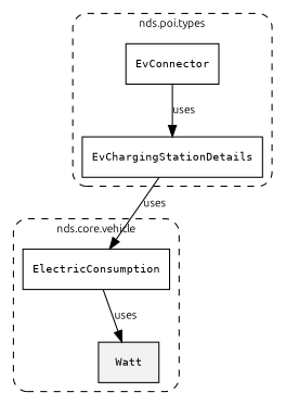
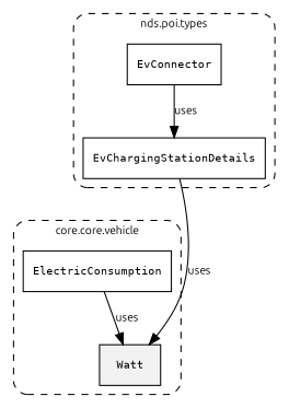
  digraph {
    fontname=Ubuntu
    fontsize=10
    rankdir=TB
    node [fontname=Ubuntu fontsize=10 shape=box]
    edge [fontname=Ubuntu fontsize=10]
    n1 [fillcolor="#0000000D" label=<<font face="monospace"><table align="center" border="0" cellspacing="0" cellpadding="0"><tr><td href="../../../content/packages/nds.core.vehicle.html#Subtype-Watt" title="Subtype defined in nds.core.vehicle">Watt</td></tr></table></font>> style=filled]
    n2 [label=<<font face="monospace"><table align="center" border="0" cellspacing="0" cellpadding="0"><tr><td href="../../../content/packages/nds.core.vehicle.html#Structure-ElectricConsumption" title="Structure defined in nds.core.vehicle">ElectricConsumption</td></tr></table></font>>]
    n3 [label=<<font face="monospace"><table align="center" border="0" cellspacing="0" cellpadding="0"><tr><td href="../../../content/packages/nds.poi.types.html#Structure-EvChargingStationDetails" title="Structure defined in nds.poi.types">EvChargingStationDetails</td></tr></table></font>>]
    n4 [label=<<font face="monospace"><table align="center" border="0" cellspacing="0" cellpadding="0"><tr><td href="../../../content/packages/nds.poi.types.html#Structure-EvConnector" title="Structure defined in nds.poi.types">EvConnector</td></tr></table></font>>]
    subgraph cluster_1 {
-     label="nds.core.vehicle"
+     label="core.core.vehicle"
      style="dashed, rounded"
      n1
      n2
    }
    subgraph cluster_2 {
      label="nds.poi.types"
      style="dashed, rounded"
      n3
      n4
    }
    n2 -> n1 [label=uses]
-   n3 -> n2 [label=uses]
+   n3 -> n1 [label=uses]
    n4 -> n3 [label=uses]
  }
